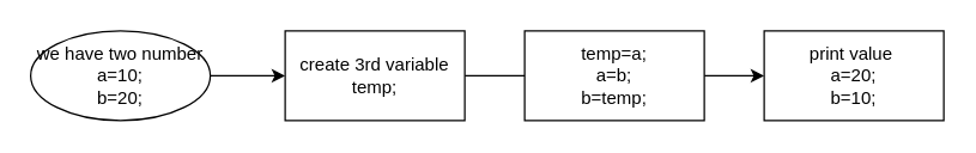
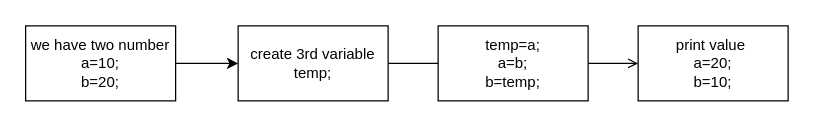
  <mxCell id="0" />
  <mxCell id="1" parent="0" />
  <mxCell id="2" style="edgeStyle=orthogonalEdgeStyle;rounded=0;orthogonalLoop=1;jettySize=auto;html=1;" edge="1" parent="1" source="3" target="5"><mxGeometry relative="1" as="geometry" /></mxCell>
- <mxCell id="3" value="we have two number&lt;br&gt;a=10;&lt;br&gt;b=20;" style="ellipse;whiteSpace=wrap;html=1;" vertex="1" parent="1"><mxGeometry x="20" y="20" width="120" height="60" as="geometry" /></mxCell>
+ <mxCell id="3" value="we have two number&lt;br&gt;a=10;&lt;br&gt;b=20;" style="rounded=0;whiteSpace=wrap;html=1;" vertex="1" parent="1"><mxGeometry x="20" y="20" width="120" height="60" as="geometry" /></mxCell>
  <mxCell id="4" value="" style="edgeStyle=orthogonalEdgeStyle;rounded=0;orthogonalLoop=1;jettySize=auto;html=1;endArrow=none;" edge="1" parent="1" source="5" target="7"><mxGeometry relative="1" as="geometry" /></mxCell>
  <mxCell id="5" value="create 3rd variable&lt;br&gt;temp;" style="rounded=0;whiteSpace=wrap;html=1;" vertex="1" parent="1"><mxGeometry x="190" y="20" width="120" height="60" as="geometry" /></mxCell>
- <mxCell id="6" value="" style="edgeStyle=orthogonalEdgeStyle;rounded=0;orthogonalLoop=1;jettySize=auto;html=1;" edge="1" parent="1" source="7" target="8"><mxGeometry relative="1" as="geometry" /></mxCell>
+ <mxCell id="6" value="" style="edgeStyle=orthogonalEdgeStyle;rounded=0;orthogonalLoop=1;jettySize=auto;html=1;endArrow=open;" edge="1" parent="1" source="7" target="8"><mxGeometry relative="1" as="geometry" /></mxCell>
  <mxCell id="7" value="temp=a;&lt;br&gt;a=b;&lt;br&gt;b=temp;" style="rounded=0;whiteSpace=wrap;html=1;" vertex="1" parent="1"><mxGeometry x="350" y="20" width="120" height="60" as="geometry" /></mxCell>
  <mxCell id="8" value="print value&amp;nbsp;&lt;br&gt;a=20;&lt;br&gt;b=10;" style="rounded=0;whiteSpace=wrap;html=1;" vertex="1" parent="1"><mxGeometry x="510" y="20" width="120" height="60" as="geometry" /></mxCell>
